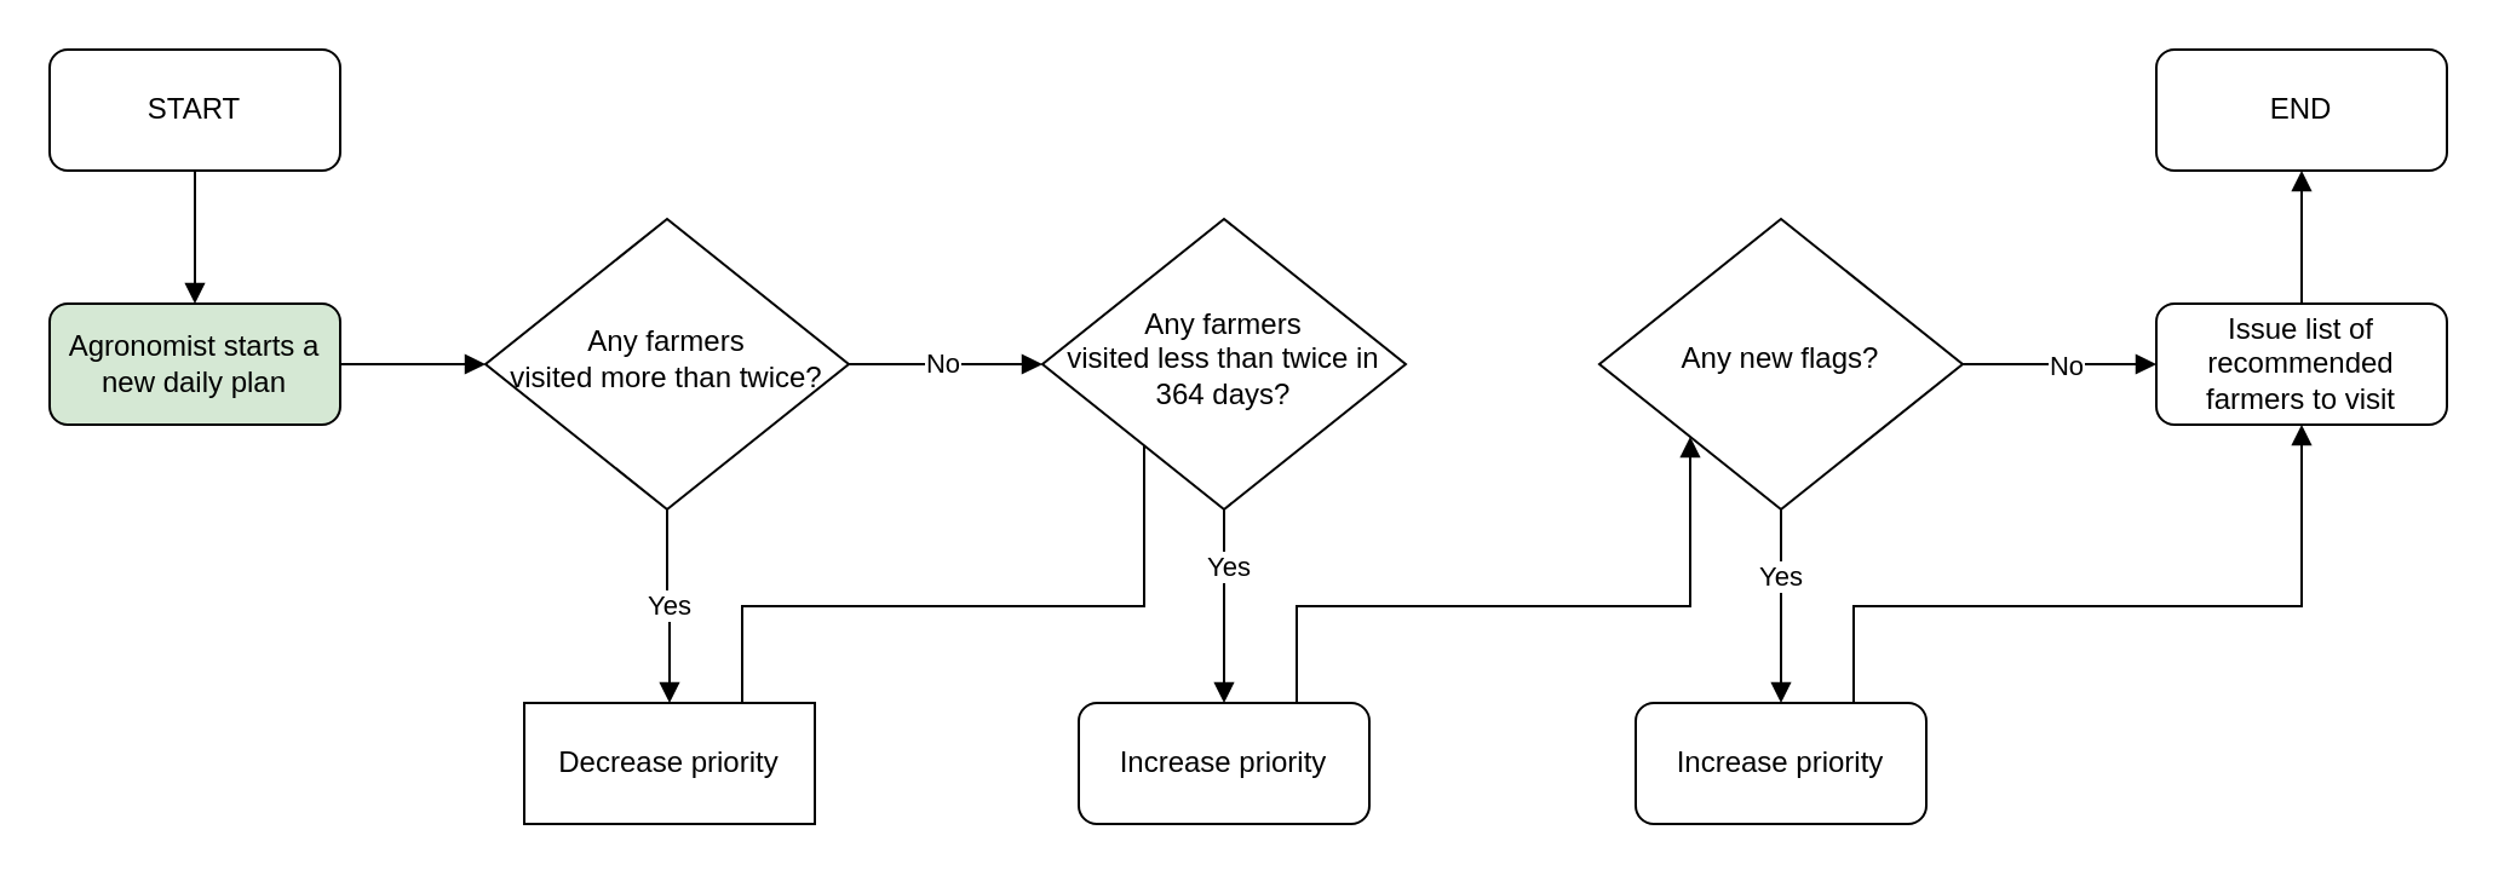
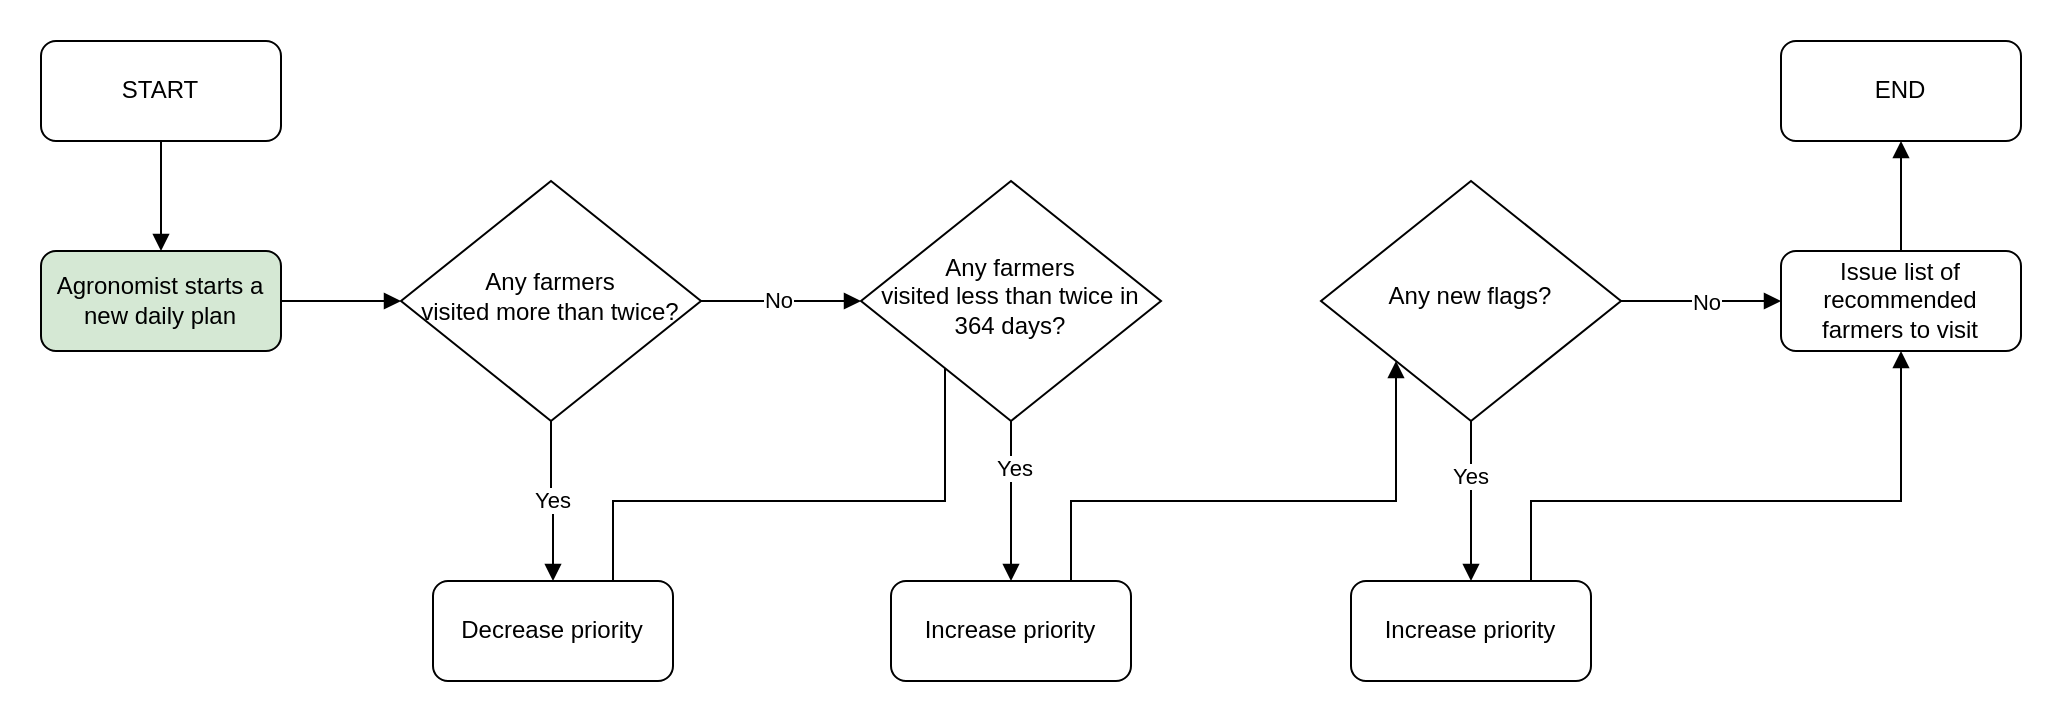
  <mxCell id="0" />
  <mxCell id="1" parent="0" />
  <mxCell id="2" style="edgeStyle=orthogonalEdgeStyle;rounded=0;orthogonalLoop=1;jettySize=auto;html=1;entryX=0;entryY=0.5;entryDx=0;entryDy=0;endArrow=block;endFill=1;" edge="1" parent="1" source="3" target="10"><mxGeometry relative="1" as="geometry" /></mxCell>
  <mxCell id="3" value="Agronomist starts a new daily plan" style="rounded=1;whiteSpace=wrap;html=1;fontSize=12;glass=0;strokeWidth=1;shadow=0;fillColor=#d5e8d4;" vertex="1" parent="1"><mxGeometry x="20" y="125" width="120" height="50" as="geometry" /></mxCell>
  <mxCell id="4" style="edgeStyle=orthogonalEdgeStyle;rounded=0;orthogonalLoop=1;jettySize=auto;html=1;exitX=0.5;exitY=1;exitDx=0;exitDy=0;entryX=0.5;entryY=0;entryDx=0;entryDy=0;endArrow=block;endFill=1;" edge="1" parent="1" source="5" target="3"><mxGeometry relative="1" as="geometry" /></mxCell>
  <mxCell id="5" value="START" style="rounded=1;whiteSpace=wrap;html=1;fontSize=12;glass=0;strokeWidth=1;shadow=0;" vertex="1" parent="1"><mxGeometry x="20" y="20" width="120" height="50" as="geometry" /></mxCell>
  <mxCell id="6" style="edgeStyle=orthogonalEdgeStyle;rounded=0;orthogonalLoop=1;jettySize=auto;html=1;exitX=0.5;exitY=1;exitDx=0;exitDy=0;entryX=0.5;entryY=0;entryDx=0;entryDy=0;endArrow=block;endFill=1;" edge="1" parent="1" source="10" target="12"><mxGeometry relative="1" as="geometry" /></mxCell>
  <mxCell id="7" value="Yes" style="edgeLabel;html=1;align=center;verticalAlign=middle;resizable=0;points=[];" vertex="1" connectable="0" parent="6"><mxGeometry x="-0.025" relative="1" as="geometry"><mxPoint as="offset" /></mxGeometry></mxCell>
  <mxCell id="8" style="edgeStyle=orthogonalEdgeStyle;rounded=0;orthogonalLoop=1;jettySize=auto;html=1;exitX=1;exitY=0.5;exitDx=0;exitDy=0;endArrow=block;endFill=1;entryX=0;entryY=0.5;entryDx=0;entryDy=0;" edge="1" parent="1" source="10" target="15"><mxGeometry relative="1" as="geometry"><mxPoint x="440" y="150" as="sourcePoint" /><mxPoint x="400" y="150" as="targetPoint" /></mxGeometry></mxCell>
  <mxCell id="9" value="No" style="edgeLabel;html=1;align=center;verticalAlign=middle;resizable=0;points=[];" vertex="1" connectable="0" parent="8"><mxGeometry x="-0.061" y="1" relative="1" as="geometry"><mxPoint as="offset" /></mxGeometry></mxCell>
  <mxCell id="10" value="&lt;div&gt;Any farmers &lt;br&gt;&lt;/div&gt;&lt;div&gt;visited more than twice?&lt;/div&gt;" style="rhombus;whiteSpace=wrap;html=1;shadow=0;fontFamily=Helvetica;fontSize=12;align=center;strokeWidth=1;spacing=6;spacingTop=-4;" vertex="1" parent="1"><mxGeometry x="200" y="90" width="150" height="120" as="geometry" /></mxCell>
  <mxCell id="11" style="edgeStyle=orthogonalEdgeStyle;rounded=0;orthogonalLoop=1;jettySize=auto;html=1;exitX=0.75;exitY=0;exitDx=0;exitDy=0;entryX=0;entryY=1;entryDx=0;entryDy=0;endArrow=block;endFill=1;" edge="1" parent="1" source="12" target="15"><mxGeometry relative="1" as="geometry"><Array as="points"><mxPoint x="306" y="250" /><mxPoint x="472" y="250" /><mxPoint x="472" y="180" /></Array></mxGeometry></mxCell>
- <mxCell id="12" value="Decrease priority" style="whiteSpace=wrap;html=1;fontSize=12;glass=0;strokeWidth=1;shadow=0;rounded=0;" vertex="1" parent="1"><mxGeometry x="216" y="290" width="120" height="50" as="geometry" /></mxCell>
+ <mxCell id="12" value="Decrease priority" style="rounded=1;whiteSpace=wrap;html=1;fontSize=12;glass=0;strokeWidth=1;shadow=0;" vertex="1" parent="1"><mxGeometry x="216" y="290" width="120" height="50" as="geometry" /></mxCell>
  <mxCell id="13" style="edgeStyle=orthogonalEdgeStyle;rounded=0;orthogonalLoop=1;jettySize=auto;html=1;exitX=0.5;exitY=1;exitDx=0;exitDy=0;entryX=0.5;entryY=0;entryDx=0;entryDy=0;endArrow=block;endFill=1;" edge="1" parent="1" source="15" target="17"><mxGeometry relative="1" as="geometry" /></mxCell>
  <mxCell id="14" value="Yes" style="edgeLabel;html=1;align=center;verticalAlign=middle;resizable=0;points=[];" vertex="1" connectable="0" parent="13"><mxGeometry x="-0.425" y="1" relative="1" as="geometry"><mxPoint as="offset" /></mxGeometry></mxCell>
  <mxCell id="15" value="&lt;div&gt;Any farmers &lt;br&gt;&lt;/div&gt;&lt;div&gt;visited less than twice in &lt;br&gt;&lt;/div&gt;&lt;div&gt;364 days?&lt;/div&gt;" style="rhombus;whiteSpace=wrap;html=1;shadow=0;fontFamily=Helvetica;fontSize=12;align=center;strokeWidth=1;spacing=6;spacingTop=-4;" vertex="1" parent="1"><mxGeometry x="430" y="90" width="150" height="120" as="geometry" /></mxCell>
  <mxCell id="16" style="edgeStyle=orthogonalEdgeStyle;rounded=0;orthogonalLoop=1;jettySize=auto;html=1;exitX=0.75;exitY=0;exitDx=0;exitDy=0;entryX=0;entryY=1;entryDx=0;entryDy=0;endArrow=block;endFill=1;" edge="1" parent="1" source="17" target="22"><mxGeometry relative="1" as="geometry" /></mxCell>
  <mxCell id="17" value="Increase priority " style="rounded=1;whiteSpace=wrap;html=1;fontSize=12;glass=0;strokeWidth=1;shadow=0;" vertex="1" parent="1"><mxGeometry x="445" y="290" width="120" height="50" as="geometry" /></mxCell>
  <mxCell id="18" style="edgeStyle=orthogonalEdgeStyle;rounded=0;orthogonalLoop=1;jettySize=auto;html=1;exitX=0.5;exitY=1;exitDx=0;exitDy=0;entryX=0.5;entryY=0;entryDx=0;entryDy=0;endArrow=block;endFill=1;" edge="1" parent="1" source="22" target="24"><mxGeometry relative="1" as="geometry"><mxPoint x="790" y="230" as="targetPoint" /></mxGeometry></mxCell>
  <mxCell id="19" value="Yes" style="edgeLabel;html=1;align=center;verticalAlign=middle;resizable=0;points=[];" vertex="1" connectable="0" parent="18"><mxGeometry x="-0.328" y="-1" relative="1" as="geometry"><mxPoint as="offset" /></mxGeometry></mxCell>
  <mxCell id="20" style="edgeStyle=orthogonalEdgeStyle;rounded=0;orthogonalLoop=1;jettySize=auto;html=1;exitX=1;exitY=0.5;exitDx=0;exitDy=0;entryX=0;entryY=0.5;entryDx=0;entryDy=0;endArrow=block;endFill=1;" edge="1" parent="1" source="22" target="26"><mxGeometry relative="1" as="geometry" /></mxCell>
  <mxCell id="21" value="No" style="edgeLabel;html=1;align=center;verticalAlign=middle;resizable=0;points=[];" vertex="1" connectable="0" parent="20"><mxGeometry x="0.047" y="-5" relative="1" as="geometry"><mxPoint y="-5" as="offset" /></mxGeometry></mxCell>
  <mxCell id="22" value="Any new flags?" style="rhombus;whiteSpace=wrap;html=1;shadow=0;fontFamily=Helvetica;fontSize=12;align=center;strokeWidth=1;spacing=6;spacingTop=-4;" vertex="1" parent="1"><mxGeometry x="660" y="90" width="150" height="120" as="geometry" /></mxCell>
  <mxCell id="23" style="edgeStyle=orthogonalEdgeStyle;rounded=0;orthogonalLoop=1;jettySize=auto;html=1;exitX=0.75;exitY=0;exitDx=0;exitDy=0;entryX=0.5;entryY=1;entryDx=0;entryDy=0;endArrow=block;endFill=1;" edge="1" parent="1" source="24" target="26"><mxGeometry relative="1" as="geometry"><Array as="points"><mxPoint x="765" y="250" /><mxPoint x="950" y="250" /></Array></mxGeometry></mxCell>
  <mxCell id="24" value="Increase priority " style="rounded=1;whiteSpace=wrap;html=1;fontSize=12;glass=0;strokeWidth=1;shadow=0;" vertex="1" parent="1"><mxGeometry x="675" y="290" width="120" height="50" as="geometry" /></mxCell>
  <mxCell id="25" style="edgeStyle=orthogonalEdgeStyle;rounded=0;orthogonalLoop=1;jettySize=auto;html=1;exitX=0.5;exitY=0;exitDx=0;exitDy=0;endArrow=block;endFill=1;" edge="1" parent="1" source="26" target="27"><mxGeometry relative="1" as="geometry" /></mxCell>
  <mxCell id="26" value="Issue list of recommended farmers to visit " style="rounded=1;whiteSpace=wrap;html=1;fontSize=12;glass=0;strokeWidth=1;shadow=0;" vertex="1" parent="1"><mxGeometry x="890" y="125" width="120" height="50" as="geometry" /></mxCell>
  <mxCell id="27" value="END" style="rounded=1;whiteSpace=wrap;html=1;fontSize=12;glass=0;strokeWidth=1;shadow=0;" vertex="1" parent="1"><mxGeometry x="890" y="20" width="120" height="50" as="geometry" /></mxCell>
